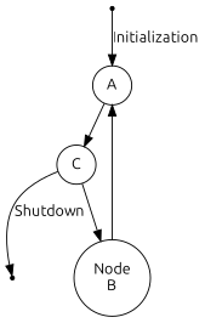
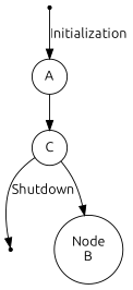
  digraph {
    fontname=Ubuntu
    node [fontname=Ubuntu shape=circle]
    edge [fontname=Ubuntu]
    ENTRY [shape=point]
    n2 [label=A]
    n3 [label=C]
    EXIT [shape=point]
    n5 [label="Node\nB"]
    ENTRY -> n2 [label=Initialization]
    n2 -> n3
    n3 -> EXIT [label=Shutdown]
    n3 -> n5
-   n5 -> n2
  }
